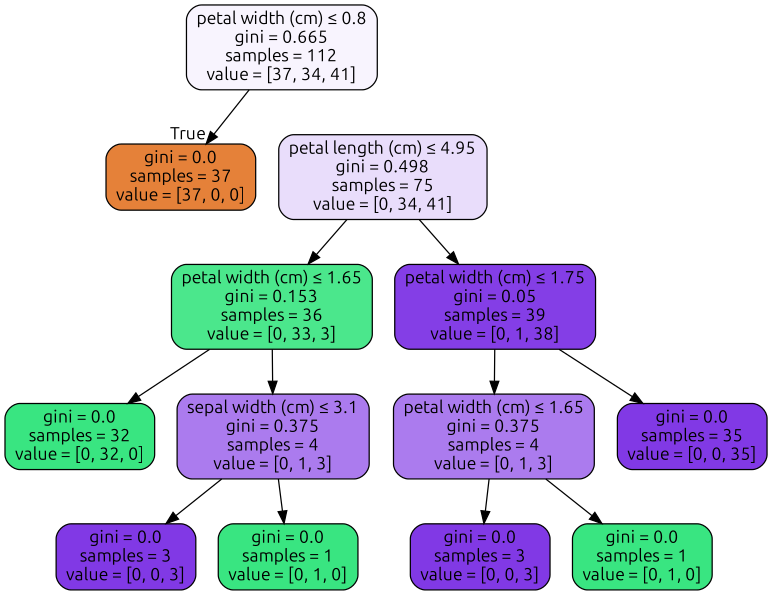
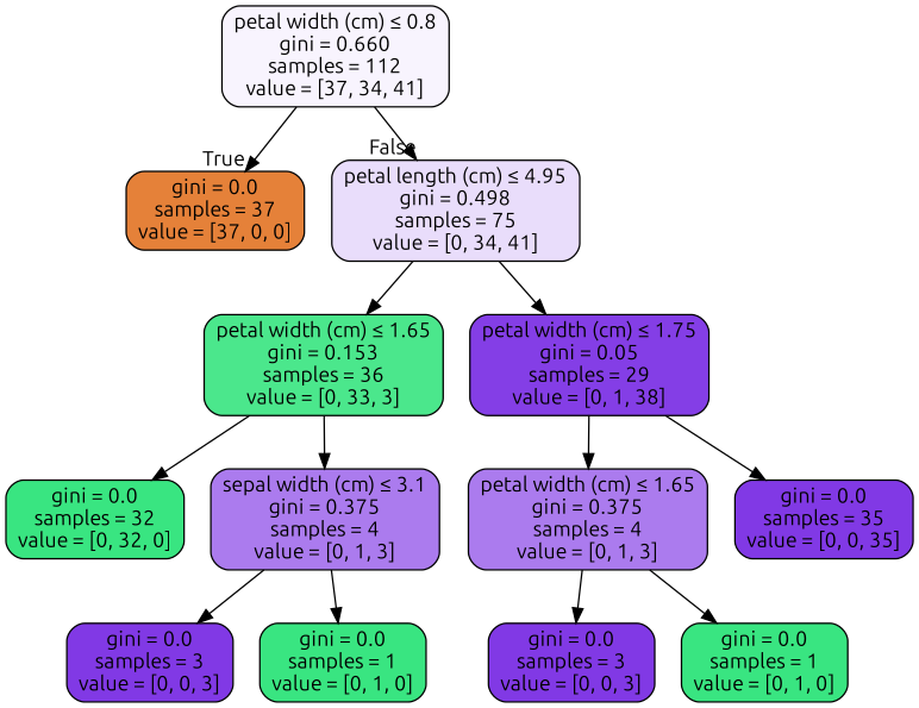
  digraph {
    fontname=Ubuntu
    node [color=black fillcolor="#39e581" fontname=Ubuntu shape=box style="filled, rounded"]
    edge [fontname=Ubuntu]
-   n1 [fillcolor="#f8f4fe" label=<petal width (cm) &le; 0.8<br/>gini = 0.665<br/>samples = 112<br/>value = [37, 34, 41]>]
+   n1 [fillcolor="#f8f4fe" label=<petal width (cm) &le; 0.8<br/>gini = 0.660<br/>samples = 112<br/>value = [37, 34, 41]>]
    n2 [fillcolor="#e58139" label=<gini = 0.0<br/>samples = 37<br/>value = [37, 0, 0]>]
    n3 [fillcolor="#e9ddfb" label=<petal length (cm) &le; 4.95<br/>gini = 0.498<br/>samples = 75<br/>value = [0, 34, 41]>]
    n4 [fillcolor="#4be78c" label=<petal width (cm) &le; 1.65<br/>gini = 0.153<br/>samples = 36<br/>value = [0, 33, 3]>]
-   n5 [fillcolor="#843ee6" label=<petal width (cm) &le; 1.75<br/>gini = 0.05<br/>samples = 39<br/>value = [0, 1, 38]>]
+   n5 [fillcolor="#843ee6" label=<petal width (cm) &le; 1.75<br/>gini = 0.05<br/>samples = 29<br/>value = [0, 1, 38]>]
    n6 [label=<gini = 0.0<br/>samples = 32<br/>value = [0, 32, 0]>]
    n7 [fillcolor="#ab7bee" label=<sepal width (cm) &le; 3.1<br/>gini = 0.375<br/>samples = 4<br/>value = [0, 1, 3]>]
    n8 [fillcolor="#ab7bee" label=<petal width (cm) &le; 1.65<br/>gini = 0.375<br/>samples = 4<br/>value = [0, 1, 3]>]
    n9 [fillcolor="#8139e5" label=<gini = 0.0<br/>samples = 35<br/>value = [0, 0, 35]>]
    n10 [fillcolor="#8139e5" label=<gini = 0.0<br/>samples = 3<br/>value = [0, 0, 3]>]
    n11 [label=<gini = 0.0<br/>samples = 1<br/>value = [0, 1, 0]>]
    n12 [fillcolor="#8139e5" label=<gini = 0.0<br/>samples = 3<br/>value = [0, 0, 3]>]
    n13 [label=<gini = 0.0<br/>samples = 1<br/>value = [0, 1, 0]>]
    n1 -> n2 [headlabel=True labelangle=45 labeldistance=2.5]
+   n1 -> n3 [headlabel=False labelangle=-45 labeldistance=2.5]
    n3 -> n4
    n3 -> n5
    n4 -> n6
    n4 -> n7
    n5 -> n8
    n5 -> n9
    n7 -> n10
    n7 -> n11
    n8 -> n12
    n8 -> n13
  }
